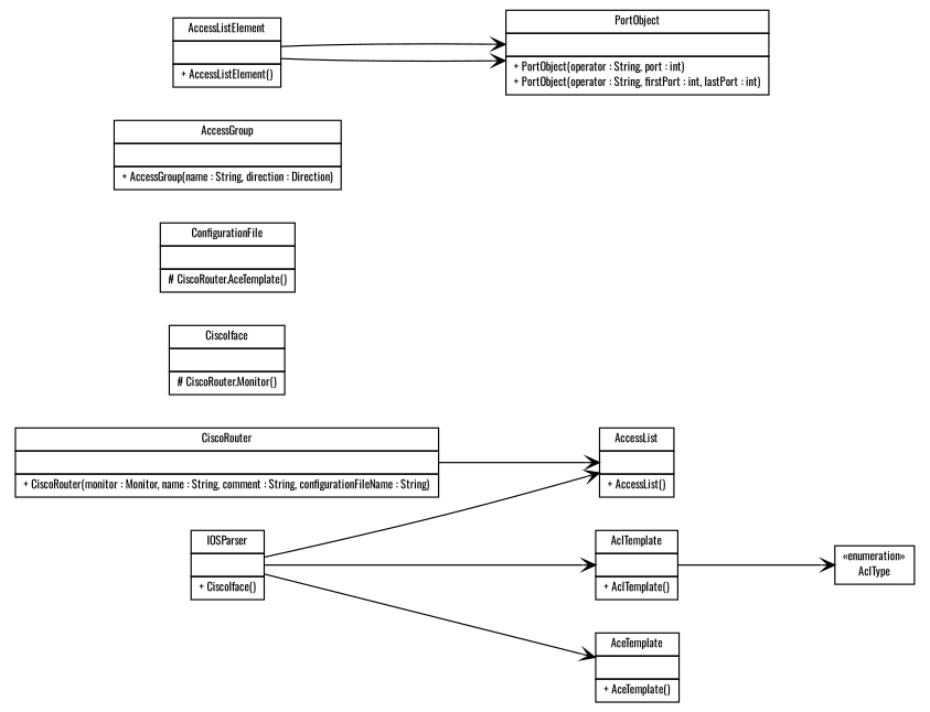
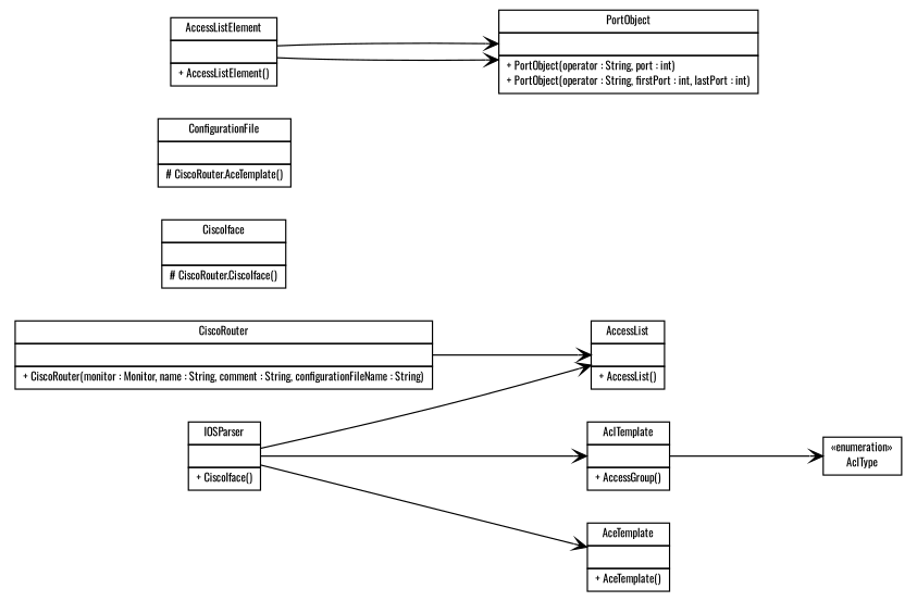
  digraph {
    fontname=Oswald
    rankdir=LR
    node [fontcolor=black fontname=Oswald fontsize=9.0 shape=plaintext]
    edge [arrowhead=open color=black fontcolor=black fontname=Oswald fontsize=10.0 headport=p labelfontname=Helvetica labelfontsize=10 tailport=p]
    n1 [label=<<table border="0" cellborder="1" cellspacing="0" cellpadding="2" port="p" href="./CiscoRouter.html"> 		<tr><td><table border="0" cellspacing="0" cellpadding="1"> 			<tr><td> CiscoRouter </td></tr> 		</table></td></tr> 		<tr><td><table border="0" cellspacing="0" cellpadding="1"> 			<tr><td align="left">  </td></tr> 		</table></td></tr> 		<tr><td><table border="0" cellspacing="0" cellpadding="1"> 			<tr><td align="left"> + CiscoRouter(monitor : Monitor, name : String, comment : String, configurationFileName : String) </td></tr> 		</table></td></tr> 		</table>>]
    n2 [label=<<table border="0" cellborder="1" cellspacing="0" cellpadding="2" port="p" href="./AccessList.html"> 		<tr><td><table border="0" cellspacing="0" cellpadding="1"> 			<tr><td> AccessList </td></tr> 		</table></td></tr> 		<tr><td><table border="0" cellspacing="0" cellpadding="1"> 			<tr><td align="left">  </td></tr> 		</table></td></tr> 		<tr><td><table border="0" cellspacing="0" cellpadding="1"> 			<tr><td align="left"> + AccessList() </td></tr> 		</table></td></tr> 		</table>>]
-   n3 [label=<<table border="0" cellborder="1" cellspacing="0" cellpadding="2" port="p" href="./CiscoRouter.CiscoIface.html"> 		<tr><td><table border="0" cellspacing="0" cellpadding="1"> 			<tr><td> CiscoIface </td></tr> 		</table></td></tr> 		<tr><td><table border="0" cellspacing="0" cellpadding="1"> 			<tr><td align="left">  </td></tr> 		</table></td></tr> 		<tr><td><table border="0" cellspacing="0" cellpadding="1"> 			<tr><td align="left"> # CiscoRouter.Monitor() </td></tr> 		</table></td></tr> 		</table>>]
+   n3 [label=<<table border="0" cellborder="1" cellspacing="0" cellpadding="2" port="p" href="./CiscoRouter.CiscoIface.html"> 		<tr><td><table border="0" cellspacing="0" cellpadding="1"> 			<tr><td> CiscoIface </td></tr> 		</table></td></tr> 		<tr><td><table border="0" cellspacing="0" cellpadding="1"> 			<tr><td align="left">  </td></tr> 		</table></td></tr> 		<tr><td><table border="0" cellspacing="0" cellpadding="1"> 			<tr><td align="left"> # CiscoRouter.CiscoIface() </td></tr> 		</table></td></tr> 		</table>>]
    n4 [label=<<table border="0" cellborder="1" cellspacing="0" cellpadding="2" port="p" href="./CiscoRouter.ConfigurationFile.html"> 		<tr><td><table border="0" cellspacing="0" cellpadding="1"> 			<tr><td> ConfigurationFile </td></tr> 		</table></td></tr> 		<tr><td><table border="0" cellspacing="0" cellpadding="1"> 			<tr><td align="left">  </td></tr> 		</table></td></tr> 		<tr><td><table border="0" cellspacing="0" cellpadding="1"> 			<tr><td align="left"> # CiscoRouter.AceTemplate() </td></tr> 		</table></td></tr> 		</table>>]
    n5 [label=<<table border="0" cellborder="1" cellspacing="0" cellpadding="2" port="p" href="./AclType.html"> 		<tr><td><table border="0" cellspacing="0" cellpadding="1"> 			<tr><td> &laquo;enumeration&raquo; </td></tr> 			<tr><td> AclType </td></tr> 		</table></td></tr> 		</table>>]
-   n6 [label=<<table border="0" cellborder="1" cellspacing="0" cellpadding="2" port="p" href="./AccessGroup.html"> 		<tr><td><table border="0" cellspacing="0" cellpadding="1"> 			<tr><td> AccessGroup </td></tr> 		</table></td></tr> 		<tr><td><table border="0" cellspacing="0" cellpadding="1"> 			<tr><td align="left">  </td></tr> 		</table></td></tr> 		<tr><td><table border="0" cellspacing="0" cellpadding="1"> 			<tr><td align="left"> + AccessGroup(name : String, direction : Direction) </td></tr> 		</table></td></tr> 		</table>>]
-   n7 [label=<<table border="0" cellborder="1" cellspacing="0" cellpadding="2" port="p" href="./AclTemplate.html"> 		<tr><td><table border="0" cellspacing="0" cellpadding="1"> 			<tr><td> AclTemplate </td></tr> 		</table></td></tr> 		<tr><td><table border="0" cellspacing="0" cellpadding="1"> 			<tr><td align="left">  </td></tr> 		</table></td></tr> 		<tr><td><table border="0" cellspacing="0" cellpadding="1"> 			<tr><td align="left"> + AclTemplate() </td></tr> 		</table></td></tr> 		</table>>]
+   n7 [label=<<table border="0" cellborder="1" cellspacing="0" cellpadding="2" port="p" href="./AclTemplate.html"> 		<tr><td><table border="0" cellspacing="0" cellpadding="1"> 			<tr><td> AclTemplate </td></tr> 		</table></td></tr> 		<tr><td><table border="0" cellspacing="0" cellpadding="1"> 			<tr><td align="left">  </td></tr> 		</table></td></tr> 		<tr><td><table border="0" cellspacing="0" cellpadding="1"> 			<tr><td align="left"> + AccessGroup() </td></tr> 		</table></td></tr> 		</table>>]
    n8 [label=<<table border="0" cellborder="1" cellspacing="0" cellpadding="2" port="p" href="./IOSParser.html"> 		<tr><td><table border="0" cellspacing="0" cellpadding="1"> 			<tr><td> IOSParser </td></tr> 		</table></td></tr> 		<tr><td><table border="0" cellspacing="0" cellpadding="1"> 			<tr><td align="left">  </td></tr> 		</table></td></tr> 		<tr><td><table border="0" cellspacing="0" cellpadding="1"> 			<tr><td align="left"> + CiscoIface() </td></tr> 		</table></td></tr> 		</table>>]
    n9 [label=<<table border="0" cellborder="1" cellspacing="0" cellpadding="2" port="p" href="./AceTemplate.html"> 		<tr><td><table border="0" cellspacing="0" cellpadding="1"> 			<tr><td> AceTemplate </td></tr> 		</table></td></tr> 		<tr><td><table border="0" cellspacing="0" cellpadding="1"> 			<tr><td align="left">  </td></tr> 		</table></td></tr> 		<tr><td><table border="0" cellspacing="0" cellpadding="1"> 			<tr><td align="left"> + AceTemplate() </td></tr> 		</table></td></tr> 		</table>>]
    n10 [label=<<table border="0" cellborder="1" cellspacing="0" cellpadding="2" port="p" href="./PortObject.html"> 		<tr><td><table border="0" cellspacing="0" cellpadding="1"> 			<tr><td> PortObject </td></tr> 		</table></td></tr> 		<tr><td><table border="0" cellspacing="0" cellpadding="1"> 			<tr><td align="left">  </td></tr> 		</table></td></tr> 		<tr><td><table border="0" cellspacing="0" cellpadding="1"> 			<tr><td align="left"> + PortObject(operator : String, port : int) </td></tr> 			<tr><td align="left"> + PortObject(operator : String, firstPort : int, lastPort : int) </td></tr> 		</table></td></tr> 		</table>>]
    n11 [label=<<table border="0" cellborder="1" cellspacing="0" cellpadding="2" port="p" href="./AccessListElement.html"> 		<tr><td><table border="0" cellspacing="0" cellpadding="1"> 			<tr><td> AccessListElement </td></tr> 		</table></td></tr> 		<tr><td><table border="0" cellspacing="0" cellpadding="1"> 			<tr><td align="left">  </td></tr> 		</table></td></tr> 		<tr><td><table border="0" cellspacing="0" cellpadding="1"> 			<tr><td align="left"> + AccessListElement() </td></tr> 		</table></td></tr> 		</table>>]
    n1 -> n2
    n7 -> n5
    n8 -> n2
    n8 -> n7
    n8 -> n9
    n11 -> n10
    n11 -> n10
  }
